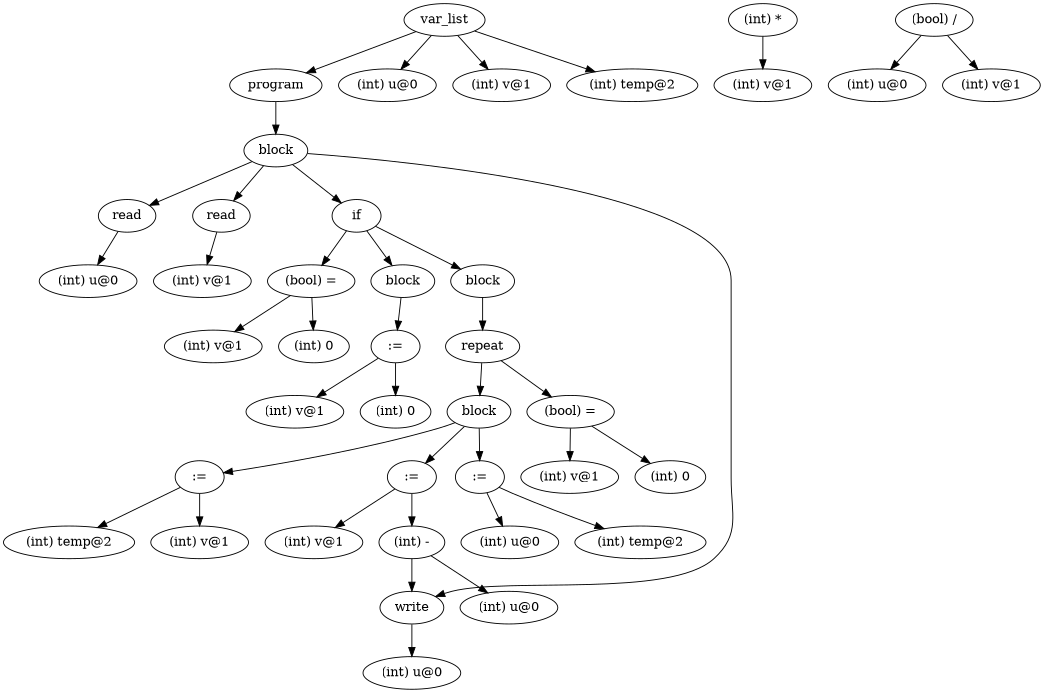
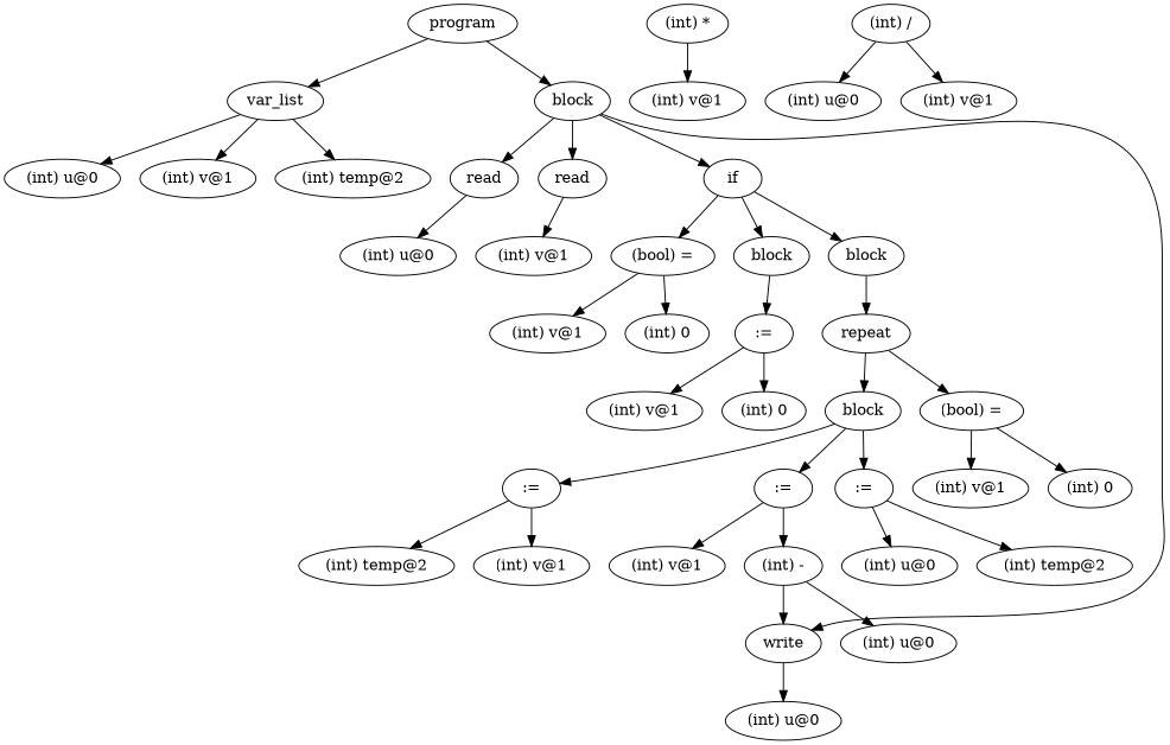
  digraph {
    ordering=out
    n1 [label=program]
    n2 [label=var_list]
    n3 [label=block]
    n4 [label="(int) u@0"]
    n5 [label="(int) v@1"]
    n6 [label="(int) temp@2"]
    n7 [label=read]
    n8 [label=read]
    n9 [label=if]
    n10 [label=write]
    n11 [label="(int) u@0"]
    n12 [label="(int) v@1"]
    n13 [label="(bool) ="]
    n14 [label=block]
    n15 [label=block]
    n16 [label="(int) u@0"]
    n17 [label="(int) v@1"]
    n18 [label="(int) 0"]
    n19 [label=":="]
    n20 [label=repeat]
    n21 [label="(int) v@1"]
    n22 [label="(int) 0"]
    n23 [label=block]
    n24 [label="(bool) ="]
    n25 [label=":="]
    n26 [label=":="]
    n27 [label=":="]
    n28 [label="(int) v@1"]
    n29 [label="(int) 0"]
    n30 [label="(int) temp@2"]
    n31 [label="(int) v@1"]
    n32 [label="(int) v@1"]
    n33 [label="(int) -"]
    n34 [label="(int) u@0"]
    n35 [label="(int) temp@2"]
    n36 [label="(int) u@0"]
    n37 [label="(int) *"]
    n38 [label="(int) v@1"]
-   n39 [label="(bool) /"]
+   n39 [label="(int) /"]
    n40 [label="(int) u@0"]
    n41 [label="(int) v@1"]
-   n2 -> n1
+   n1 -> n2
    n1 -> n3
    n2 -> n4
    n2 -> n5
    n2 -> n6
    n3 -> n7
    n3 -> n8
    n3 -> n9
    n3 -> n10
    n7 -> n11
    n8 -> n12
    n9 -> n13
    n9 -> n14
    n9 -> n15
    n10 -> n16
    n13 -> n17
    n13 -> n18
    n14 -> n19
    n15 -> n20
    n19 -> n21
    n19 -> n22
    n20 -> n23
    n20 -> n24
    n23 -> n25
    n23 -> n26
    n23 -> n27
    n24 -> n28
    n24 -> n29
    n25 -> n30
    n25 -> n31
    n26 -> n32
    n26 -> n33
    n27 -> n34
    n27 -> n35
    n33 -> n10
    n33 -> n36
    n37 -> n38
    n39 -> n40
    n39 -> n41
  }
